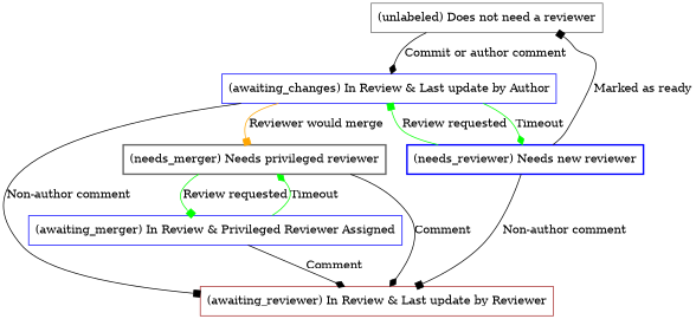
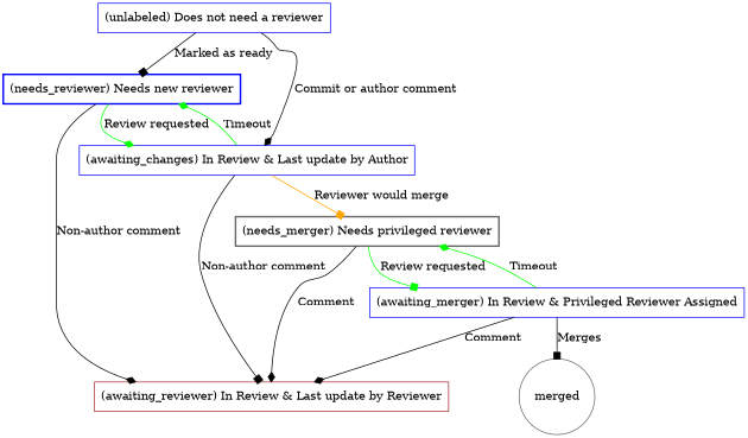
  digraph {
    node [color=blue shape=box]
    edge [arrowhead=box]
-   n1 [color=gray40 label="(unlabeled) Does not need a reviewer"]
+   n1 [label="(unlabeled) Does not need a reviewer"]
    n2 [label="(needs_reviewer) Needs new reviewer" penwidth=2]
    n3 [label="(awaiting_changes) In Review & Last update by Author"]
    n4 [color=brown label="(awaiting_reviewer) In Review & Last update by Reviewer"]
    n5 [color=gray40 label="(needs_merger) Needs privileged reviewer" penwidth=2]
    n6 [label="(awaiting_merger) In Review & Privileged Reviewer Assigned"]
-   n2 -> n1 [label="Marked as ready"]
+   n7 [color=gray40 label=merged shape=circle]
+   n1 -> n2 [label="Marked as ready"]
    n1 -> n3 [arrowhead=diamond label="Commit or author comment  "]
-   n2 -> n3 [color=green label="Review requested"]
-   n2 -> n4 [label="Non-author comment"]
+   n2 -> n3 [arrowhead=diamond color=green label="Review requested"]
+   n2 -> n4 [arrowhead=diamond label="Non-author comment"]
    n3 -> n2 [arrowhead=diamond color=green label=Timeout]
    n3 -> n4 [label="Non-author comment"]
    n3 -> n5 [color=orange label="Reviewer would merge"]
    n5 -> n4 [arrowhead=diamond label="Comment  "]
    n5 -> n6 [color=green label="Review requested"]
    n6 -> n4 [arrowhead=diamond label=Comment]
    n6 -> n5 [arrowhead=diamond color=green label=Timeout]
+   n6 -> n7 [label=Merges]
  }
